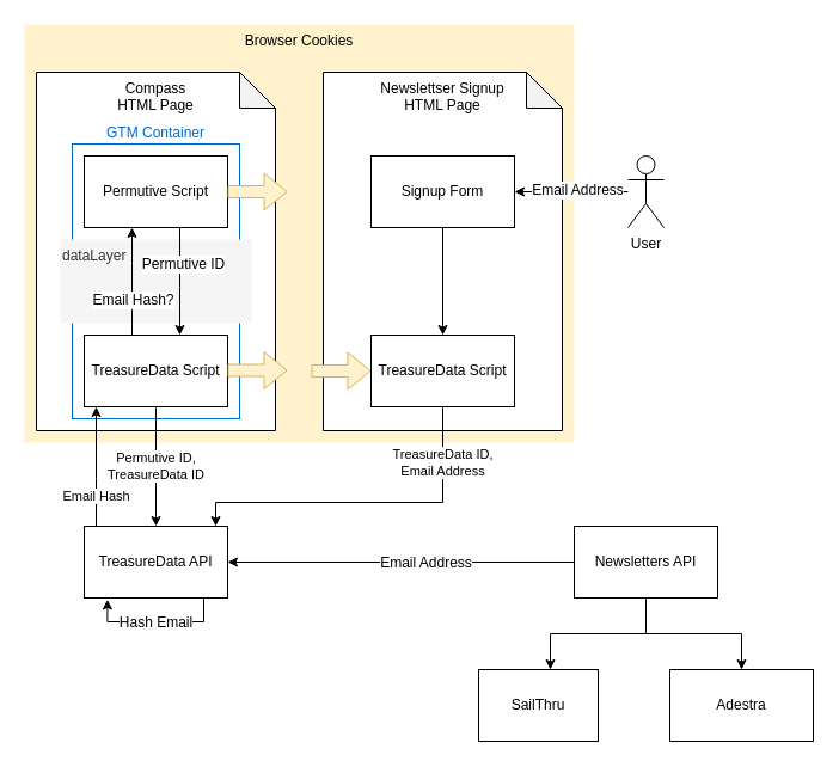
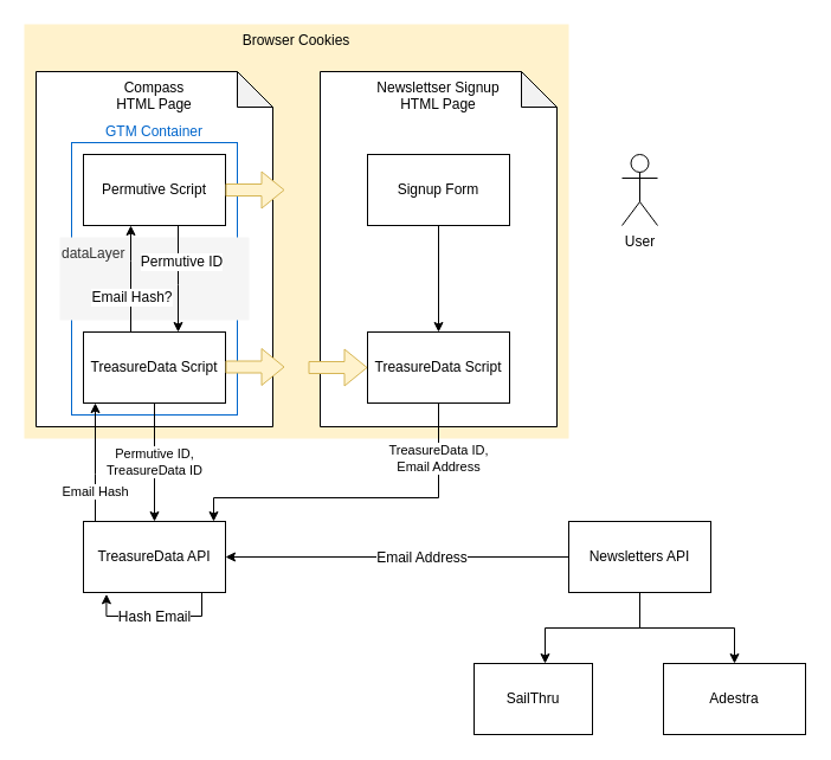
  <mxCell id="0" />
  <mxCell id="1" parent="0" />
  <mxCell id="2" value="Browser Cookies" style="rounded=0;whiteSpace=wrap;html=1;align=center;fillColor=#fff2cc;strokeColor=none;verticalAlign=top;" vertex="1" parent="1"><mxGeometry x="20" y="20" width="460" height="350" as="geometry" /></mxCell>
  <mxCell id="3" value="Compass&lt;br&gt;HTML Page" style="shape=note;whiteSpace=wrap;html=1;backgroundOutline=1;darkOpacity=0.05;verticalAlign=top;" vertex="1" parent="1"><mxGeometry x="30" y="60" width="200" height="300" as="geometry" /></mxCell>
  <mxCell id="4" value="GTM Container" style="rounded=0;whiteSpace=wrap;html=1;strokeColor=#0066CC;strokeWidth=1;fillColor=#FFFFFF;fontColor=#0066CC;align=center;verticalAlign=bottom;labelPosition=center;verticalLabelPosition=top;" vertex="1" parent="1"><mxGeometry x="60" y="120" width="140" height="230" as="geometry" /></mxCell>
  <mxCell id="5" value="Newslettser Signup&lt;br&gt;HTML Page" style="shape=note;whiteSpace=wrap;html=1;backgroundOutline=1;darkOpacity=0.05;verticalAlign=top;" vertex="1" parent="1"><mxGeometry x="270" y="60" width="200" height="300" as="geometry" /></mxCell>
  <mxCell id="6" value="dataLayer" style="rounded=0;whiteSpace=wrap;html=1;fillColor=#f5f5f5;strokeColor=none;fontColor=#333333;verticalAlign=top;align=left;" vertex="1" parent="1"><mxGeometry x="50" y="200" width="160" height="70" as="geometry" /></mxCell>
  <mxCell id="7" style="edgeStyle=orthogonalEdgeStyle;rounded=0;orthogonalLoop=1;jettySize=auto;html=1;" edge="1" parent="1" source="10" target="13"><mxGeometry relative="1" as="geometry"><Array as="points"><mxPoint x="110" y="220" /><mxPoint x="110" y="220" /></Array></mxGeometry></mxCell>
  <mxCell id="8" value="Email Hash?" style="text;html=1;align=center;verticalAlign=middle;resizable=0;points=[];labelBackgroundColor=#ffffff;" vertex="1" connectable="0" parent="7"><mxGeometry x="-0.654" y="-2" relative="1" as="geometry"><mxPoint x="-2" y="-14" as="offset" /></mxGeometry></mxCell>
  <mxCell id="9" value="Permutive ID,&lt;br&gt;TreasureData ID" style="edgeStyle=orthogonalEdgeStyle;rounded=0;orthogonalLoop=1;jettySize=auto;html=1;" edge="1" parent="1" source="10" target="22"><mxGeometry relative="1" as="geometry"><Array as="points"><mxPoint x="130" y="400" /><mxPoint x="130" y="400" /></Array></mxGeometry></mxCell>
  <mxCell id="10" value="TreasureData Script" style="rounded=0;whiteSpace=wrap;html=1;" vertex="1" parent="1"><mxGeometry x="70" y="280" width="120" height="60" as="geometry" /></mxCell>
  <mxCell id="11" style="edgeStyle=orthogonalEdgeStyle;rounded=0;orthogonalLoop=1;jettySize=auto;html=1;" edge="1" parent="1" source="13" target="10"><mxGeometry relative="1" as="geometry"><Array as="points"><mxPoint x="150" y="240" /><mxPoint x="150" y="240" /></Array></mxGeometry></mxCell>
  <mxCell id="12" value="Permutive ID" style="text;html=1;align=center;verticalAlign=middle;resizable=0;points=[];labelBackgroundColor=#ffffff;" vertex="1" connectable="0" parent="11"><mxGeometry x="-0.091" y="10" relative="1" as="geometry"><mxPoint x="-8" y="-11" as="offset" /></mxGeometry></mxCell>
  <mxCell id="13" value="Permutive Script" style="rounded=0;whiteSpace=wrap;html=1;" vertex="1" parent="1"><mxGeometry x="70" y="130" width="120" height="60" as="geometry" /></mxCell>
  <mxCell id="14" style="edgeStyle=orthogonalEdgeStyle;rounded=0;orthogonalLoop=1;jettySize=auto;html=1;entryX=1;entryY=0.5;entryDx=0;entryDy=0;" edge="1" parent="1" source="18" target="22"><mxGeometry relative="1" as="geometry" /></mxCell>
  <mxCell id="15" value="Email Address" style="text;html=1;align=center;verticalAlign=middle;resizable=0;points=[];labelBackgroundColor=#ffffff;" vertex="1" connectable="0" parent="14"><mxGeometry x="-0.233" y="4" relative="1" as="geometry"><mxPoint x="-14" y="-4" as="offset" /></mxGeometry></mxCell>
  <mxCell id="16" style="edgeStyle=orthogonalEdgeStyle;rounded=0;orthogonalLoop=1;jettySize=auto;html=1;" edge="1" parent="1" source="18" target="30"><mxGeometry relative="1" as="geometry" /></mxCell>
  <mxCell id="17" style="edgeStyle=orthogonalEdgeStyle;rounded=0;orthogonalLoop=1;jettySize=auto;html=1;" edge="1" parent="1" source="18" target="31"><mxGeometry relative="1" as="geometry"><Array as="points"><mxPoint x="540" y="530" /><mxPoint x="460" y="530" /></Array></mxGeometry></mxCell>
  <mxCell id="18" value="Newsletters API" style="rounded=0;whiteSpace=wrap;html=1;" vertex="1" parent="1"><mxGeometry x="480" y="440" width="120" height="60" as="geometry" /></mxCell>
  <mxCell id="19" style="edgeStyle=orthogonalEdgeStyle;rounded=0;orthogonalLoop=1;jettySize=auto;html=1;entryX=0.162;entryY=1.023;entryDx=0;entryDy=0;entryPerimeter=0;" edge="1" parent="1" source="22" target="22"><mxGeometry relative="1" as="geometry"><mxPoint x="90" y="510" as="targetPoint" /><Array as="points"><mxPoint x="170" y="520" /><mxPoint x="89" y="520" /></Array></mxGeometry></mxCell>
  <mxCell id="20" value="Hash Email" style="text;html=1;align=center;verticalAlign=middle;resizable=0;points=[];labelBackgroundColor=#ffffff;" vertex="1" connectable="0" parent="19"><mxGeometry x="-0.296" y="-22" relative="1" as="geometry"><mxPoint x="-18.57" y="22" as="offset" /></mxGeometry></mxCell>
  <mxCell id="21" value="&lt;font color=&quot;#000000&quot;&gt;Email Hash&lt;/font&gt;" style="edgeStyle=orthogonalEdgeStyle;rounded=0;orthogonalLoop=1;jettySize=auto;html=1;strokeColor=#000000;strokeWidth=1;fillColor=#E51400;fontColor=#0066CC;" edge="1" parent="1" source="22" target="10"><mxGeometry x="-0.5" relative="1" as="geometry"><Array as="points"><mxPoint x="80" y="400" /><mxPoint x="80" y="400" /></Array><mxPoint as="offset" /></mxGeometry></mxCell>
  <mxCell id="22" value="TreasureData API" style="rounded=0;whiteSpace=wrap;html=1;" vertex="1" parent="1"><mxGeometry x="70" y="440" width="120" height="60" as="geometry" /></mxCell>
  <mxCell id="23" value="" style="shape=flexArrow;endArrow=classic;html=1;exitX=1;exitY=0.5;exitDx=0;exitDy=0;fillColor=#fff2cc;strokeColor=#d6b656;" edge="1" parent="1" source="13"><mxGeometry width="50" height="50" relative="1" as="geometry"><mxPoint x="-50" y="360" as="sourcePoint" /><mxPoint x="240" y="160" as="targetPoint" /></mxGeometry></mxCell>
  <mxCell id="24" value="" style="shape=flexArrow;endArrow=classic;html=1;exitX=1;exitY=0.5;exitDx=0;exitDy=0;fillColor=#fff2cc;strokeColor=#d6b656;" edge="1" parent="1"><mxGeometry width="50" height="50" relative="1" as="geometry"><mxPoint x="190" y="309.5" as="sourcePoint" /><mxPoint x="240" y="309.5" as="targetPoint" /></mxGeometry></mxCell>
  <mxCell id="25" style="edgeStyle=orthogonalEdgeStyle;rounded=1;orthogonalLoop=1;jettySize=auto;html=1;endSize=6;strokeColor=#000000;strokeWidth=1;fillColor=#E51400;fontColor=#0066CC;" edge="1" parent="1" source="26" target="33"><mxGeometry relative="1" as="geometry" /></mxCell>
  <mxCell id="26" value="Signup Form" style="rounded=0;whiteSpace=wrap;html=1;" vertex="1" parent="1"><mxGeometry x="310" y="130" width="120" height="60" as="geometry" /></mxCell>
- <mxCell id="27" style="edgeStyle=orthogonalEdgeStyle;orthogonalLoop=1;jettySize=auto;html=1;rounded=1;" edge="1" parent="1" source="29" target="26"><mxGeometry relative="1" as="geometry" /></mxCell>
- <mxCell id="28" value="Email Address" style="text;html=1;align=center;verticalAlign=middle;resizable=0;points=[];labelBackgroundColor=#ffffff;" vertex="1" connectable="0" parent="27"><mxGeometry x="-0.1" y="-2" relative="1" as="geometry"><mxPoint as="offset" /></mxGeometry></mxCell>
  <mxCell id="29" value="User&lt;br&gt;" style="shape=umlActor;verticalLabelPosition=bottom;labelBackgroundColor=#ffffff;verticalAlign=top;html=1;outlineConnect=0;" vertex="1" parent="1"><mxGeometry x="525" y="130" width="30" height="60" as="geometry" /></mxCell>
  <mxCell id="30" value="Adestra" style="rounded=0;whiteSpace=wrap;html=1;" vertex="1" parent="1"><mxGeometry x="560" y="560" width="120" height="60" as="geometry" /></mxCell>
  <mxCell id="31" value="SailThru" style="rounded=0;whiteSpace=wrap;html=1;" vertex="1" parent="1"><mxGeometry x="400" y="560" width="100" height="60" as="geometry" /></mxCell>
  <mxCell id="32" value="&lt;font color=&quot;#000000&quot;&gt;&lt;span&gt;TreasureData ID,&lt;br&gt;Email Address&lt;br&gt;&lt;/span&gt;&lt;/font&gt;" style="edgeStyle=orthogonalEdgeStyle;rounded=0;orthogonalLoop=1;jettySize=auto;html=1;strokeWidth=1;fillColor=#e51400;strokeColor=#000000;fontColor=#CC0000;fontStyle=0;endSize=6;" edge="1" parent="1" source="33" target="22"><mxGeometry x="-0.677" relative="1" as="geometry"><Array as="points"><mxPoint x="370" y="420" /><mxPoint x="180" y="420" /></Array><mxPoint as="offset" /></mxGeometry></mxCell>
  <mxCell id="33" value="&lt;font&gt;TreasureData Script&lt;/font&gt;" style="rounded=0;whiteSpace=wrap;html=1;strokeWidth=1;" vertex="1" parent="1"><mxGeometry x="310" y="280" width="120" height="60" as="geometry" /></mxCell>
  <mxCell id="34" value="" style="shape=flexArrow;endArrow=classic;html=1;strokeWidth=1;fillColor=#fff2cc;strokeColor=#d6b656;entryX=0;entryY=0.5;entryDx=0;entryDy=0;" edge="1" parent="1" target="33"><mxGeometry width="50" height="50" relative="1" as="geometry"><mxPoint x="260" y="310" as="sourcePoint" /><mxPoint x="310" y="159.5" as="targetPoint" /></mxGeometry></mxCell>
